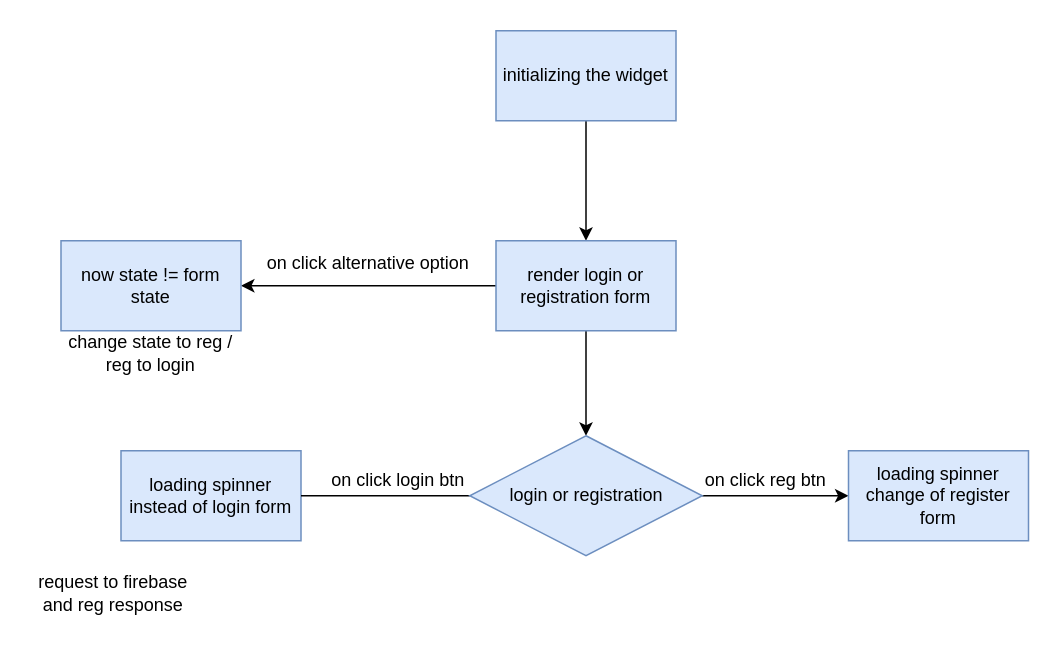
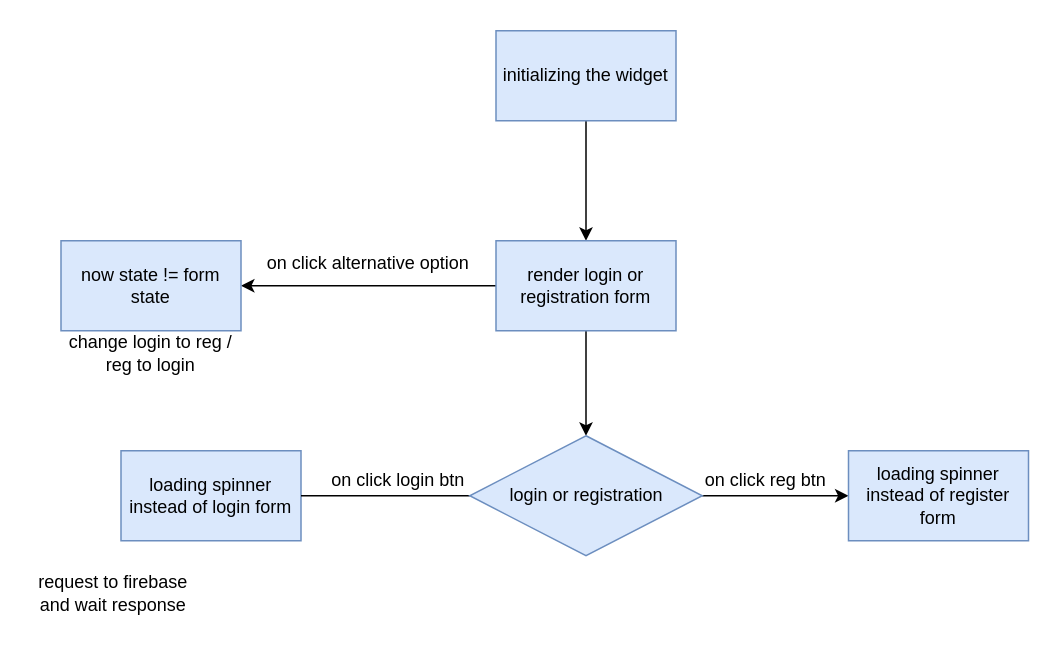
  <mxCell id="0" />
  <mxCell id="1" parent="0" />
  <mxCell id="2" value="" style="edgeStyle=orthogonalEdgeStyle;rounded=0;orthogonalLoop=1;jettySize=auto;html=1;" edge="1" parent="1" source="3" target="6"><mxGeometry relative="1" as="geometry" /></mxCell>
  <mxCell id="3" value="initializing the widget" style="rounded=0;whiteSpace=wrap;html=1;fillColor=#dae8fc;strokeColor=#6c8ebf;" vertex="1" parent="1"><mxGeometry x="330" y="20" width="120" height="60" as="geometry" /></mxCell>
  <mxCell id="4" value="" style="edgeStyle=orthogonalEdgeStyle;rounded=0;orthogonalLoop=1;jettySize=auto;html=1;" edge="1" parent="1" source="6" target="8"><mxGeometry relative="1" as="geometry" /></mxCell>
  <mxCell id="5" value="" style="edgeStyle=orthogonalEdgeStyle;rounded=0;orthogonalLoop=1;jettySize=auto;html=1;" edge="1" parent="1" source="6" target="16"><mxGeometry relative="1" as="geometry" /></mxCell>
  <mxCell id="6" value="" style="rounded=0;whiteSpace=wrap;html=1;fillColor=#dae8fc;strokeColor=#6c8ebf;" vertex="1" parent="1"><mxGeometry x="330" y="160" width="120" height="60" as="geometry" /></mxCell>
  <mxCell id="7" value="render login or registration form" style="text;strokeColor=none;align=center;fillColor=none;html=1;verticalAlign=middle;whiteSpace=wrap;rounded=0;" vertex="1" parent="1"><mxGeometry x="335" y="175" width="110" height="30" as="geometry" /></mxCell>
  <mxCell id="8" value="now state != form state" style="rounded=0;whiteSpace=wrap;html=1;fillColor=#dae8fc;strokeColor=#6c8ebf;" vertex="1" parent="1"><mxGeometry x="40" y="160" width="120" height="60" as="geometry" /></mxCell>
  <mxCell id="9" value="on click alternative option" style="text;strokeColor=none;align=center;fillColor=none;html=1;verticalAlign=middle;whiteSpace=wrap;rounded=0;" vertex="1" parent="1"><mxGeometry x="160" y="160" width="170" height="30" as="geometry" /></mxCell>
- <mxCell id="10" value="change state to reg / reg to login" style="text;strokeColor=none;align=center;fillColor=none;html=1;verticalAlign=middle;whiteSpace=wrap;rounded=0;" vertex="1" parent="1"><mxGeometry x="40" y="220" width="120" height="30" as="geometry" /></mxCell>
+ <mxCell id="10" value="change login to reg / reg to login" style="text;strokeColor=none;align=center;fillColor=none;html=1;verticalAlign=middle;whiteSpace=wrap;rounded=0;" vertex="1" parent="1"><mxGeometry x="40" y="220" width="120" height="30" as="geometry" /></mxCell>
  <mxCell id="11" value="loading spinner instead of login form" style="rounded=0;whiteSpace=wrap;html=1;fillColor=#dae8fc;strokeColor=#6c8ebf;" vertex="1" parent="1"><mxGeometry x="80" y="300" width="120" height="60" as="geometry" /></mxCell>
  <mxCell id="12" value="on click login btn" style="text;strokeColor=none;align=center;fillColor=none;html=1;verticalAlign=middle;whiteSpace=wrap;rounded=0;" vertex="1" parent="1"><mxGeometry x="210" y="290" width="110" height="60" as="geometry" /></mxCell>
- <mxCell id="13" value="request to firebase and reg response" style="text;strokeColor=none;align=center;fillColor=none;html=1;verticalAlign=middle;whiteSpace=wrap;rounded=0;" vertex="1" parent="1"><mxGeometry x="20" y="380" width="110" height="30" as="geometry" /></mxCell>
+ <mxCell id="13" value="request to firebase and wait response" style="text;strokeColor=none;align=center;fillColor=none;html=1;verticalAlign=middle;whiteSpace=wrap;rounded=0;" vertex="1" parent="1"><mxGeometry x="20" y="380" width="110" height="30" as="geometry" /></mxCell>
  <mxCell id="14" style="edgeStyle=orthogonalEdgeStyle;rounded=0;orthogonalLoop=1;jettySize=auto;html=1;entryX=1;entryY=0.5;entryDx=0;entryDy=0;endArrow=none;" edge="1" parent="1" source="16" target="11"><mxGeometry relative="1" as="geometry" /></mxCell>
  <mxCell id="15" value="" style="edgeStyle=orthogonalEdgeStyle;rounded=0;orthogonalLoop=1;jettySize=auto;html=1;" edge="1" parent="1" source="16" target="17"><mxGeometry relative="1" as="geometry" /></mxCell>
  <mxCell id="16" value="login or registration" style="rhombus;whiteSpace=wrap;html=1;fillColor=#dae8fc;strokeColor=#6c8ebf;rounded=0;" vertex="1" parent="1"><mxGeometry x="312.5" y="290" width="155" height="80" as="geometry" /></mxCell>
- <mxCell id="17" value="loading spinner change of register form" style="rounded=0;whiteSpace=wrap;html=1;fillColor=#dae8fc;strokeColor=#6c8ebf;" vertex="1" parent="1"><mxGeometry x="565" y="300" width="120" height="60" as="geometry" /></mxCell>
+ <mxCell id="17" value="loading spinner instead of register form" style="rounded=0;whiteSpace=wrap;html=1;fillColor=#dae8fc;strokeColor=#6c8ebf;" vertex="1" parent="1"><mxGeometry x="565" y="300" width="120" height="60" as="geometry" /></mxCell>
  <mxCell id="18" value="on click reg btn" style="text;strokeColor=none;align=center;fillColor=none;html=1;verticalAlign=middle;whiteSpace=wrap;rounded=0;" vertex="1" parent="1"><mxGeometry x="455" y="290" width="110" height="60" as="geometry" /></mxCell>
